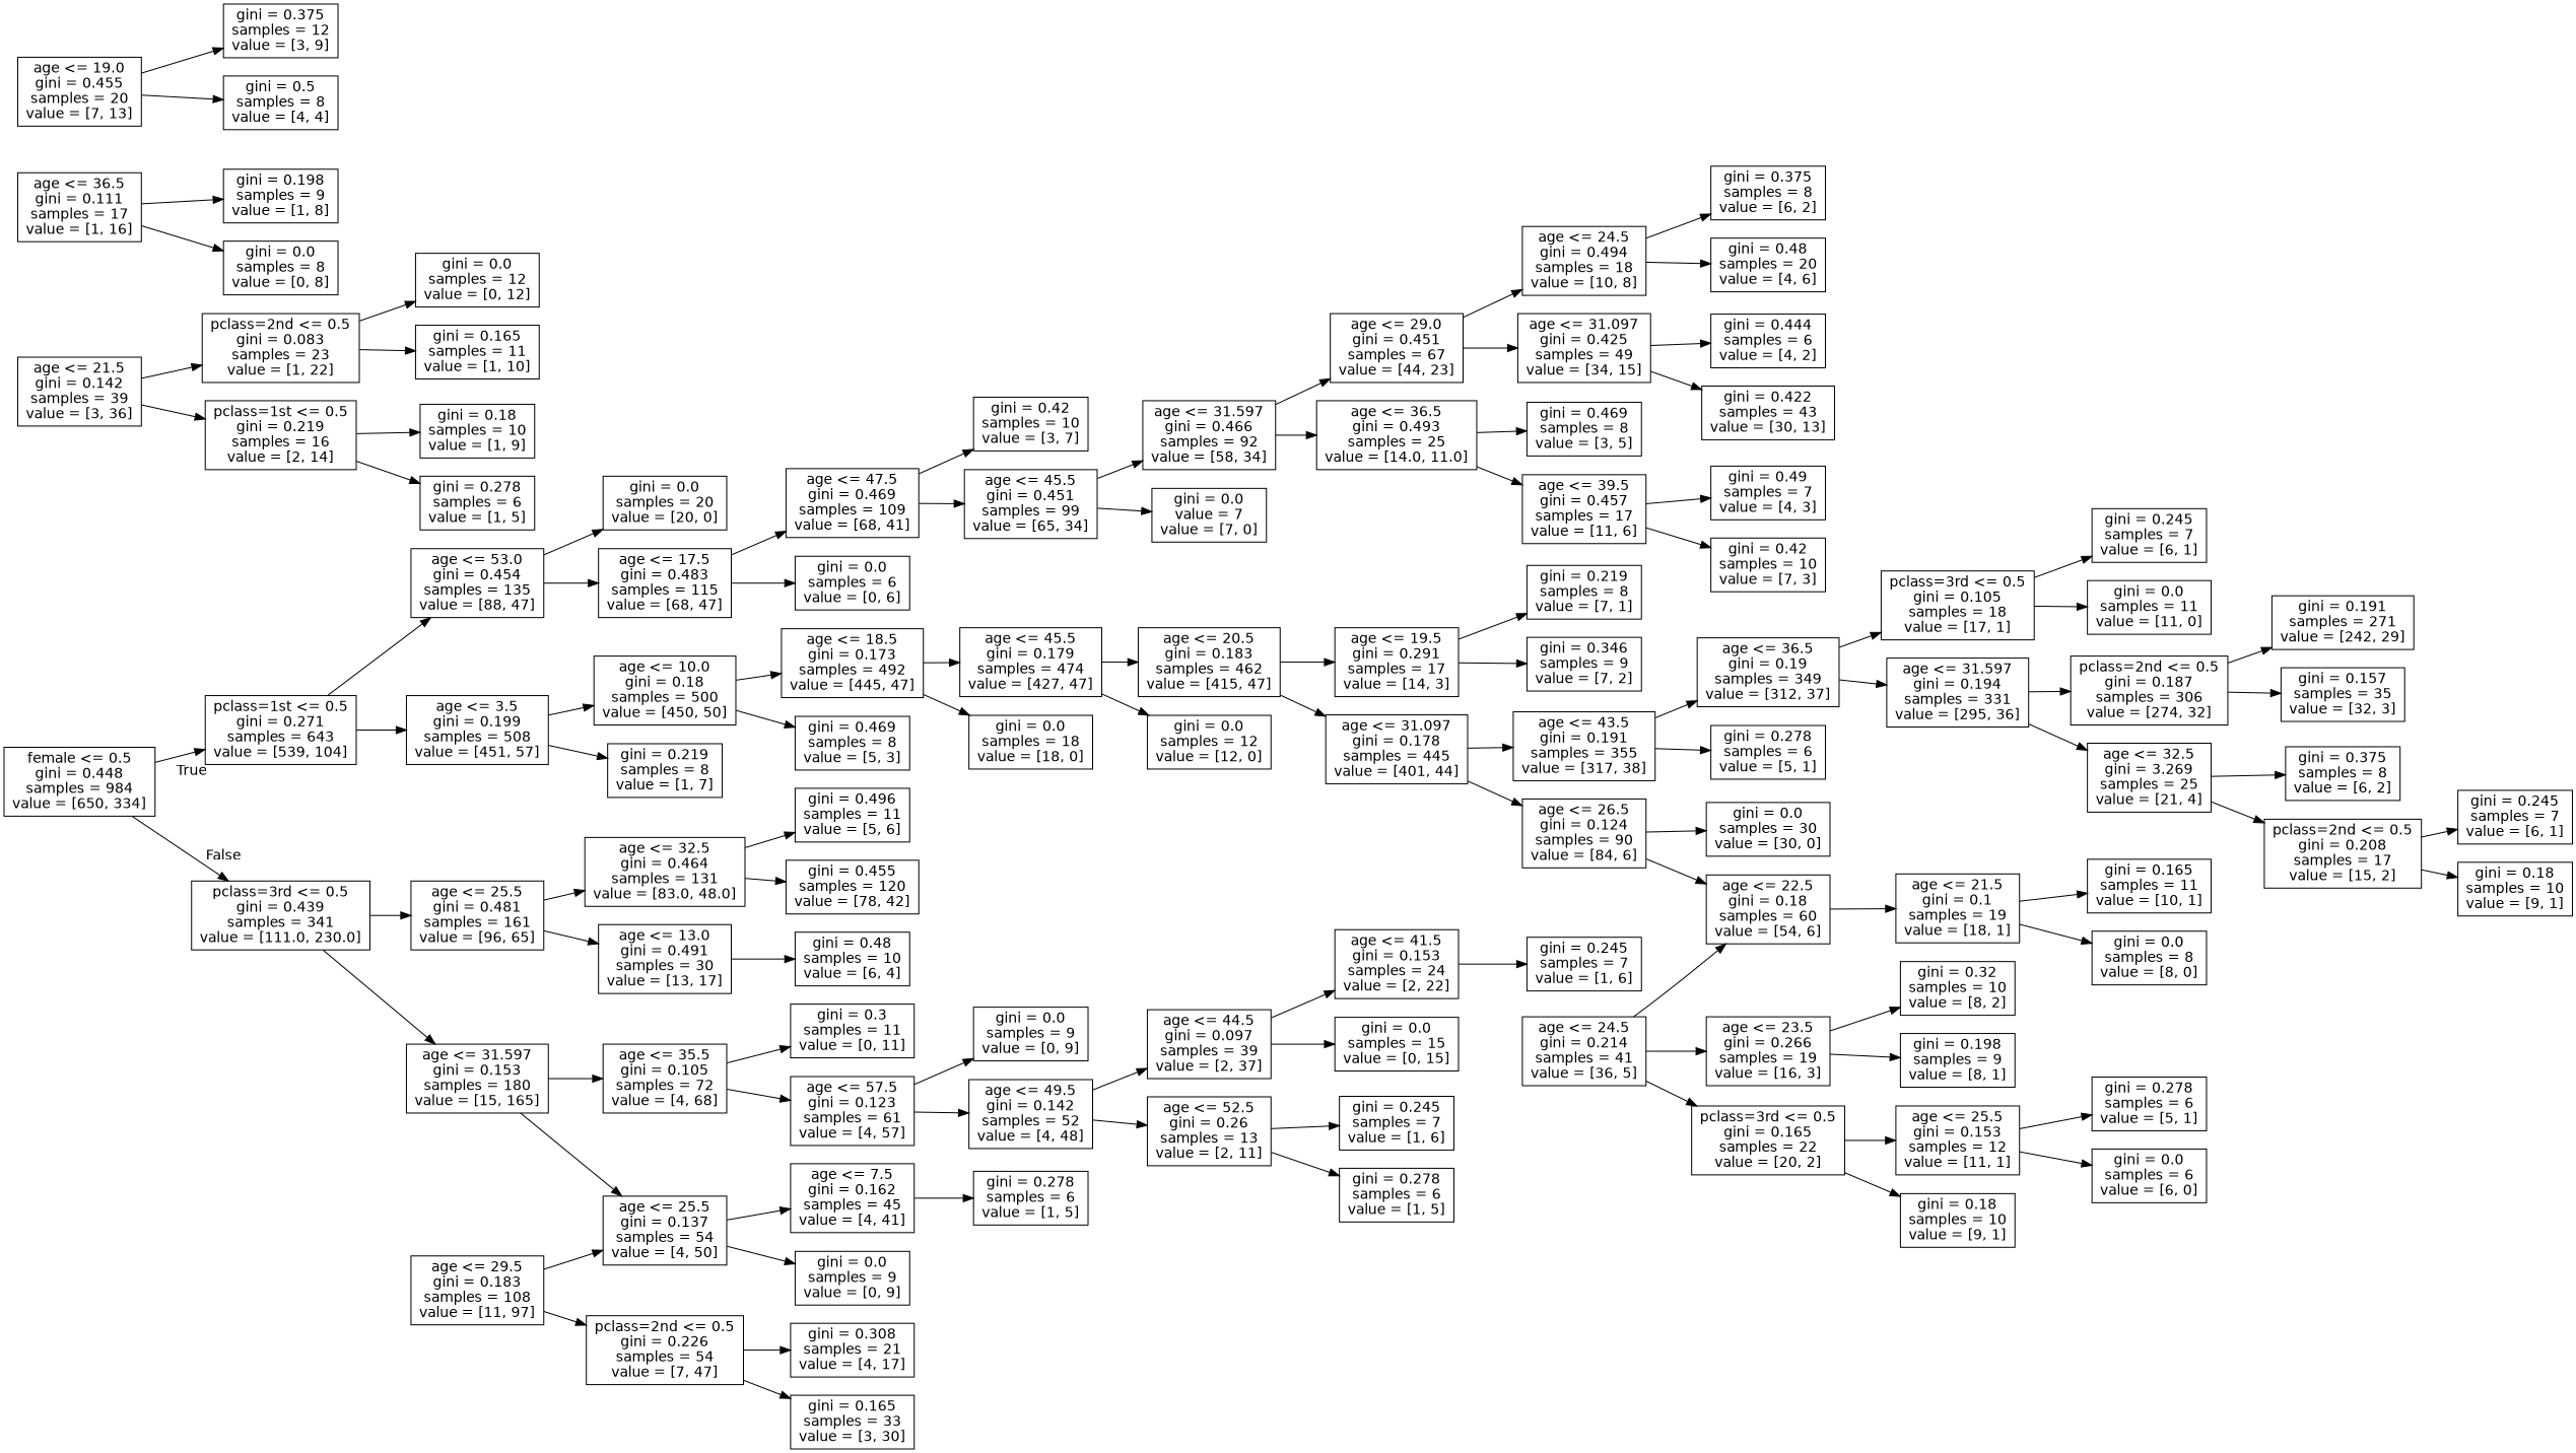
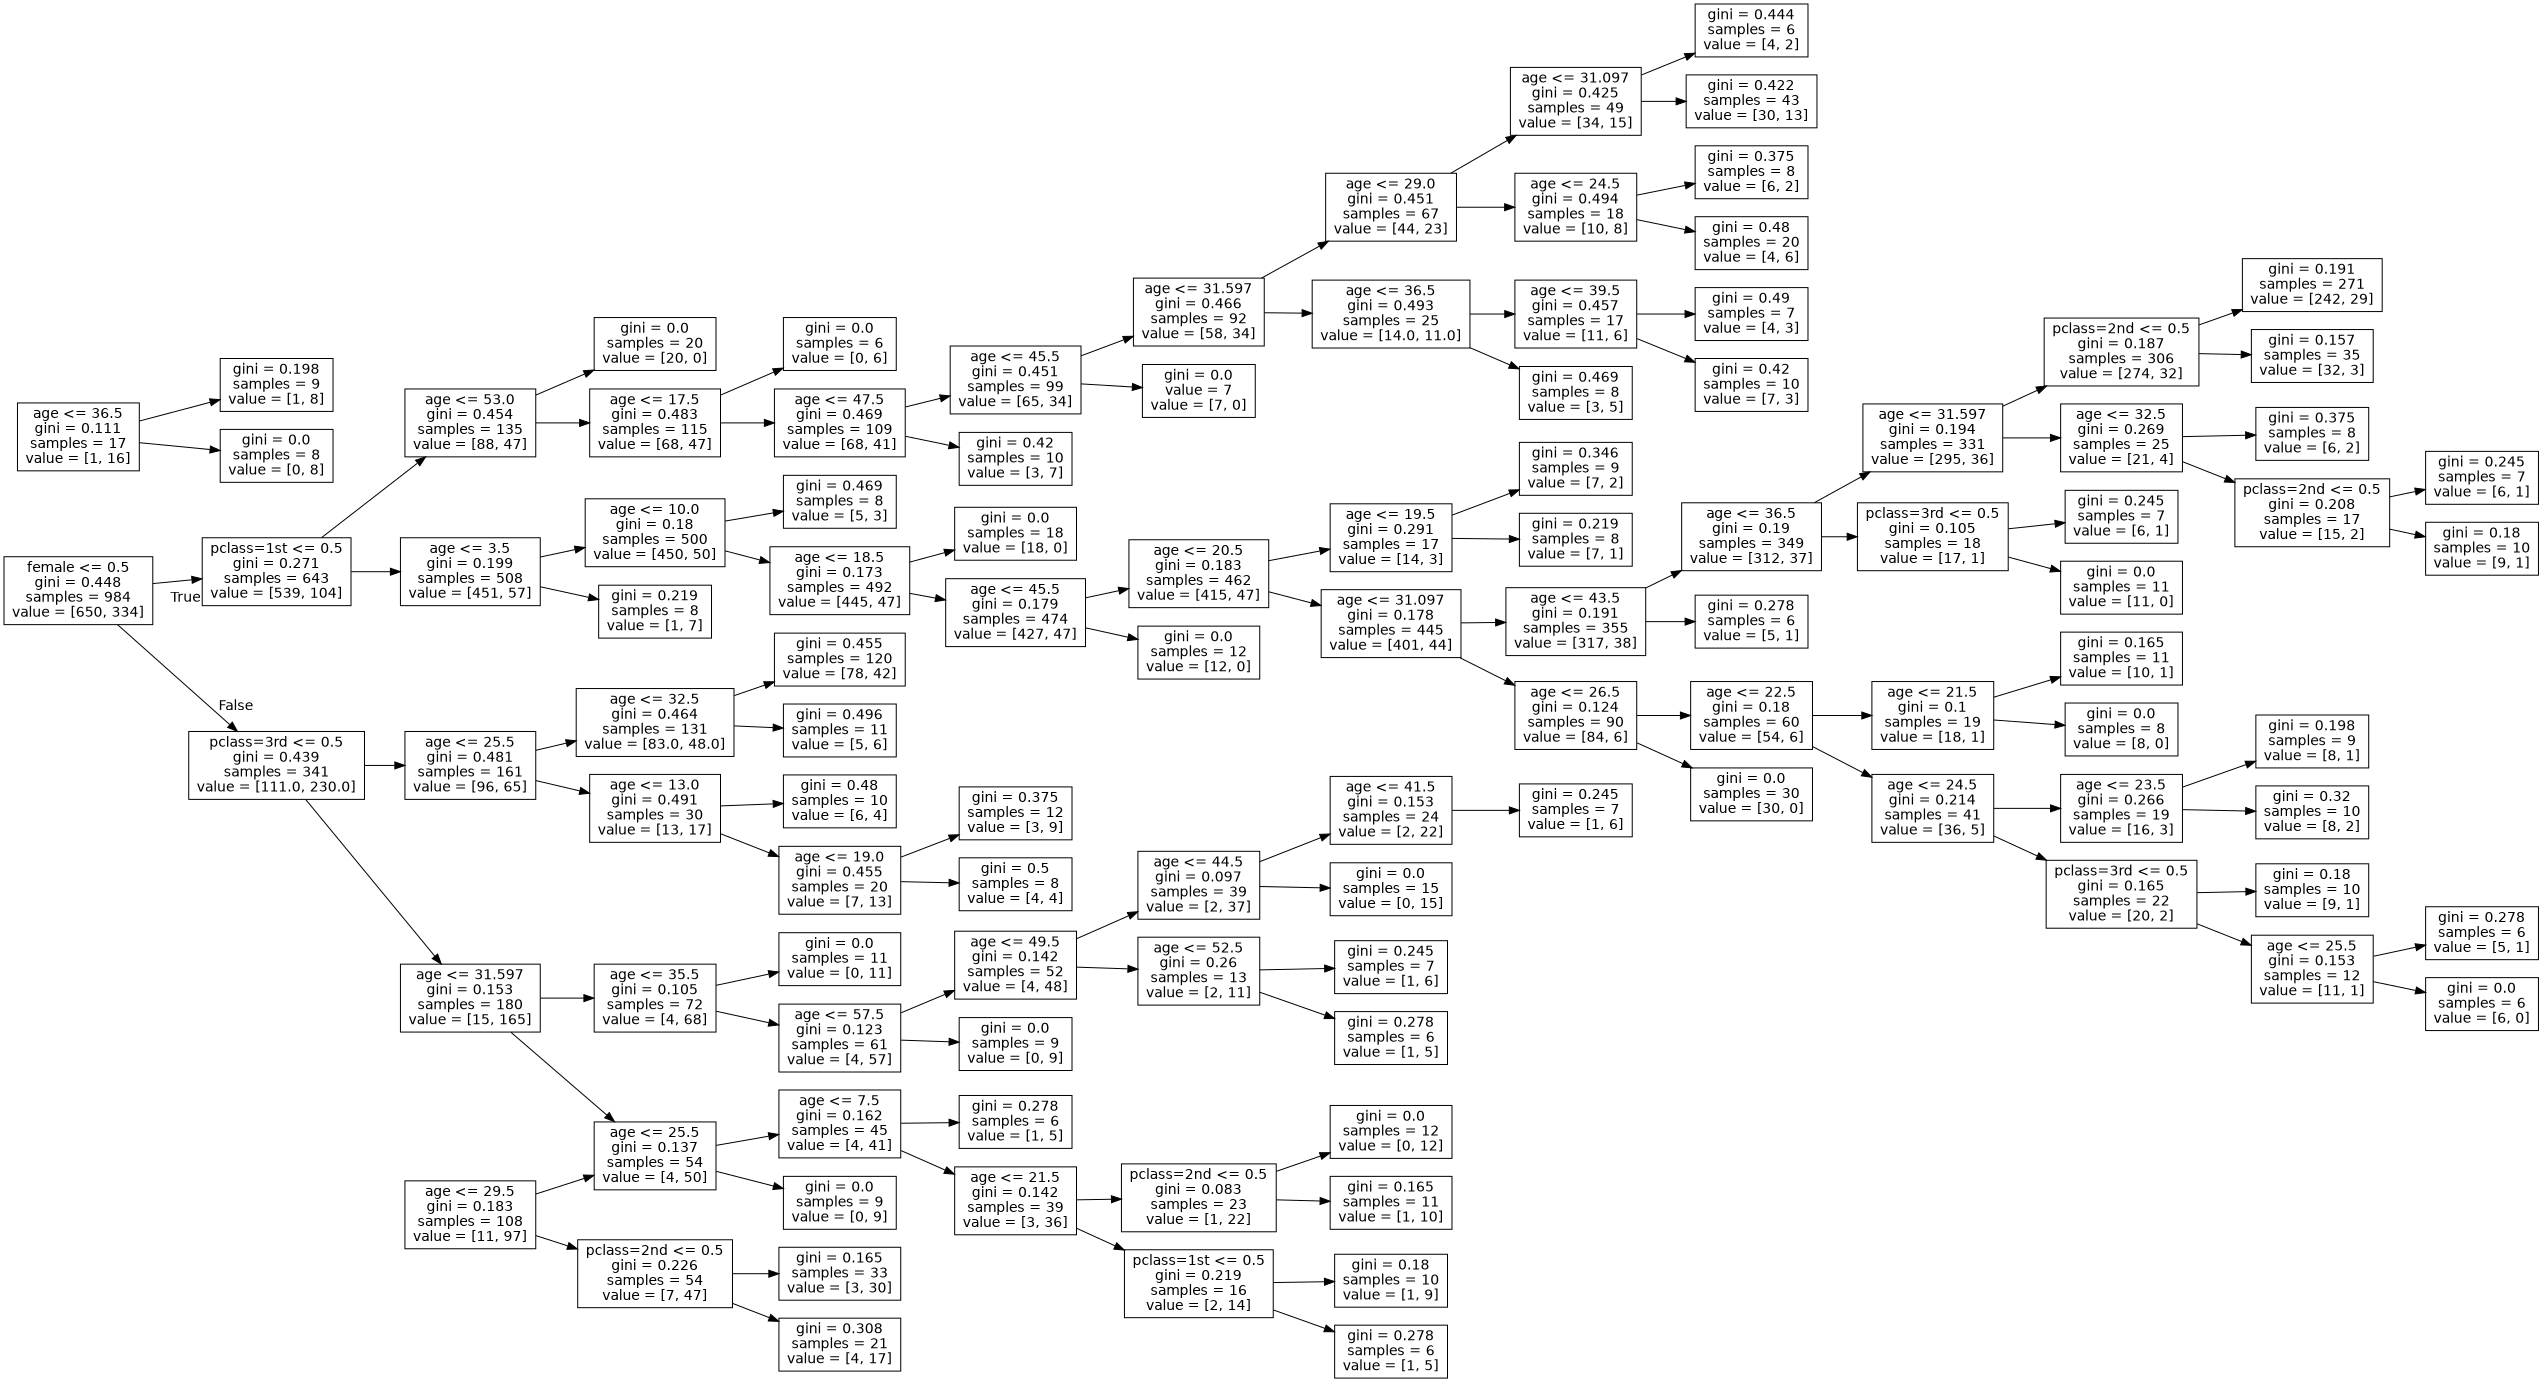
  digraph {
    rankdir=LR
    node [fontname=helvetica shape=box]
    edge [fontname=helvetica]
    n1 [label="female <= 0.5\ngini = 0.448\nsamples = 984\nvalue = [650, 334]"]
    n2 [label="pclass=1st <= 0.5\ngini = 0.271\nsamples = 643\nvalue = [539, 104]"]
    n3 [label="pclass=3rd <= 0.5\ngini = 0.439\nsamples = 341\nvalue = [111.0, 230.0]"]
    n4 [label="age <= 3.5\ngini = 0.199\nsamples = 508\nvalue = [451, 57]"]
    n5 [label="age <= 53.0\ngini = 0.454\nsamples = 135\nvalue = [88, 47]"]
    n6 [label="age <= 31.597\ngini = 0.153\nsamples = 180\nvalue = [15, 165]"]
    n7 [label="age <= 25.5\ngini = 0.481\nsamples = 161\nvalue = [96, 65]"]
    n8 [label="gini = 0.219\nsamples = 8\nvalue = [1, 7]"]
    n9 [label="age <= 10.0\ngini = 0.18\nsamples = 500\nvalue = [450, 50]"]
    n10 [label="age <= 17.5\ngini = 0.483\nsamples = 115\nvalue = [68, 47]"]
    n11 [label="gini = 0.0\nsamples = 20\nvalue = [20, 0]"]
    n12 [label="gini = 0.469\nsamples = 8\nvalue = [5, 3]"]
    n13 [label="age <= 18.5\ngini = 0.173\nsamples = 492\nvalue = [445, 47]"]
    n14 [label="gini = 0.0\nsamples = 18\nvalue = [18, 0]"]
    n15 [label="age <= 45.5\ngini = 0.179\nsamples = 474\nvalue = [427, 47]"]
    n16 [label="age <= 20.5\ngini = 0.183\nsamples = 462\nvalue = [415, 47]"]
    n17 [label="gini = 0.0\nsamples = 12\nvalue = [12, 0]"]
    n18 [label="age <= 19.5\ngini = 0.291\nsamples = 17\nvalue = [14, 3]"]
    n19 [label="age <= 31.097\ngini = 0.178\nsamples = 445\nvalue = [401, 44]"]
    n20 [label="gini = 0.219\nsamples = 8\nvalue = [7, 1]"]
    n21 [label="gini = 0.346\nsamples = 9\nvalue = [7, 2]"]
    n22 [label="age <= 26.5\ngini = 0.124\nsamples = 90\nvalue = [84, 6]"]
    n23 [label="age <= 43.5\ngini = 0.191\nsamples = 355\nvalue = [317, 38]"]
    n24 [label="age <= 22.5\ngini = 0.18\nsamples = 60\nvalue = [54, 6]"]
    n25 [label="gini = 0.0\nsamples = 30\nvalue = [30, 0]"]
    n26 [label="age <= 36.5\ngini = 0.19\nsamples = 349\nvalue = [312, 37]"]
    n27 [label="gini = 0.278\nsamples = 6\nvalue = [5, 1]"]
    n28 [label="age <= 21.5\ngini = 0.1\nsamples = 19\nvalue = [18, 1]"]
    n29 [label="age <= 24.5\ngini = 0.214\nsamples = 41\nvalue = [36, 5]"]
    n30 [label="gini = 0.165\nsamples = 11\nvalue = [10, 1]"]
    n31 [label="gini = 0.0\nsamples = 8\nvalue = [8, 0]"]
    n32 [label="age <= 23.5\ngini = 0.266\nsamples = 19\nvalue = [16, 3]"]
    n33 [label="pclass=3rd <= 0.5\ngini = 0.165\nsamples = 22\nvalue = [20, 2]"]
    n34 [label="gini = 0.198\nsamples = 9\nvalue = [8, 1]"]
    n35 [label="gini = 0.32\nsamples = 10\nvalue = [8, 2]"]
    n36 [label="gini = 0.18\nsamples = 10\nvalue = [9, 1]"]
    n37 [label="age <= 25.5\ngini = 0.153\nsamples = 12\nvalue = [11, 1]"]
    n38 [label="gini = 0.278\nsamples = 6\nvalue = [5, 1]"]
    n39 [label="gini = 0.0\nsamples = 6\nvalue = [6, 0]"]
    n40 [label="age <= 31.597\ngini = 0.194\nsamples = 331\nvalue = [295, 36]"]
    n41 [label="pclass=3rd <= 0.5\ngini = 0.105\nsamples = 18\nvalue = [17, 1]"]
    n42 [label="pclass=2nd <= 0.5\ngini = 0.187\nsamples = 306\nvalue = [274, 32]"]
-   n43 [label="age <= 32.5\ngini = 3.269\nsamples = 25\nvalue = [21, 4]"]
+   n43 [label="age <= 32.5\ngini = 0.269\nsamples = 25\nvalue = [21, 4]"]
    n44 [label="gini = 0.245\nsamples = 7\nvalue = [6, 1]"]
    n45 [label="gini = 0.0\nsamples = 11\nvalue = [11, 0]"]
    n46 [label="gini = 0.191\nsamples = 271\nvalue = [242, 29]"]
    n47 [label="gini = 0.157\nsamples = 35\nvalue = [32, 3]"]
    n48 [label="gini = 0.375\nsamples = 8\nvalue = [6, 2]"]
    n49 [label="pclass=2nd <= 0.5\ngini = 0.208\nsamples = 17\nvalue = [15, 2]"]
    n50 [label="gini = 0.245\nsamples = 7\nvalue = [6, 1]"]
    n51 [label="gini = 0.18\nsamples = 10\nvalue = [9, 1]"]
    n52 [label="gini = 0.0\nsamples = 6\nvalue = [0, 6]"]
    n53 [label="age <= 47.5\ngini = 0.469\nsamples = 109\nvalue = [68, 41]"]
    n54 [label="age <= 45.5\ngini = 0.451\nsamples = 99\nvalue = [65, 34]"]
    n55 [label="gini = 0.42\nsamples = 10\nvalue = [3, 7]"]
    n56 [label="age <= 31.597\ngini = 0.466\nsamples = 92\nvalue = [58, 34]"]
    n57 [label="gini = 0.0\nvalue = 7\nvalue = [7, 0]"]
    n58 [label="age <= 29.0\ngini = 0.451\nsamples = 67\nvalue = [44, 23]"]
    n59 [label="age <= 36.5\ngini = 0.493\nsamples = 25\nvalue = [14.0, 11.0]"]
    n60 [label="age <= 24.5\ngini = 0.494\nsamples = 18\nvalue = [10, 8]"]
    n61 [label="age <= 31.097\ngini = 0.425\nsamples = 49\nvalue = [34, 15]"]
    n62 [label="gini = 0.469\nsamples = 8\nvalue = [3, 5]"]
    n63 [label="age <= 39.5\ngini = 0.457\nsamples = 17\nvalue = [11, 6]"]
    n64 [label="gini = 0.375\nsamples = 8\nvalue = [6, 2]"]
    n65 [label="gini = 0.48\nsamples = 20\nvalue = [4, 6]"]
    n66 [label="gini = 0.444\nsamples = 6\nvalue = [4, 2]"]
    n67 [label="gini = 0.422\nsamples = 43\nvalue = [30, 13]"]
    n68 [label="gini = 0.49\nsamples = 7\nvalue = [4, 3]"]
    n69 [label="gini = 0.42\nsamples = 10\nvalue = [7, 3]"]
    n70 [label="age <= 35.5\ngini = 0.105\nsamples = 72\nvalue = [4, 68]"]
    n71 [label="age <= 25.5\ngini = 0.137\nsamples = 54\nvalue = [4, 50]"]
    n72 [label="age <= 13.0\ngini = 0.491\nsamples = 30\nvalue = [13, 17]"]
    n73 [label="age <= 32.5\ngini = 0.464\nsamples = 131\nvalue = [83.0, 48.0]"]
    n74 [label="age <= 29.5\ngini = 0.183\nsamples = 108\nvalue = [11, 97]"]
    n75 [label="pclass=2nd <= 0.5\ngini = 0.226\nsamples = 54\nvalue = [7, 47]"]
-   n76 [label="gini = 0.3\nsamples = 11\nvalue = [0, 11]"]
+   n76 [label="gini = 0.0\nsamples = 11\nvalue = [0, 11]"]
    n77 [label="age <= 57.5\ngini = 0.123\nsamples = 61\nvalue = [4, 57]"]
    n78 [label="age <= 7.5\ngini = 0.162\nsamples = 45\nvalue = [4, 41]"]
    n79 [label="gini = 0.0\nsamples = 9\nvalue = [0, 9]"]
    n80 [label="gini = 0.165\nsamples = 33\nvalue = [3, 30]"]
    n81 [label="gini = 0.308\nsamples = 21\nvalue = [4, 17]"]
    n82 [label="gini = 0.278\nsamples = 6\nvalue = [1, 5]"]
    n83 [label="age <= 21.5\ngini = 0.142\nsamples = 39\nvalue = [3, 36]"]
    n84 [label="pclass=2nd <= 0.5\ngini = 0.083\nsamples = 23\nvalue = [1, 22]"]
    n85 [label="pclass=1st <= 0.5\ngini = 0.219\nsamples = 16\nvalue = [2, 14]"]
    n86 [label="gini = 0.0\nsamples = 12\nvalue = [0, 12]"]
    n87 [label="gini = 0.165\nsamples = 11\nvalue = [1, 10]"]
    n88 [label="gini = 0.18\nsamples = 10\nvalue = [1, 9]"]
    n89 [label="gini = 0.278\nsamples = 6\nvalue = [1, 5]"]
    n90 [label="age <= 49.5\ngini = 0.142\nsamples = 52\nvalue = [4, 48]"]
    n91 [label="gini = 0.0\nsamples = 9\nvalue = [0, 9]"]
    n92 [label="age <= 44.5\ngini = 0.097\nsamples = 39\nvalue = [2, 37]"]
    n93 [label="age <= 52.5\ngini = 0.26\nsamples = 13\nvalue = [2, 11]"]
    n94 [label="age <= 41.5\ngini = 0.153\nsamples = 24\nvalue = [2, 22]"]
    n95 [label="gini = 0.0\nsamples = 15\nvalue = [0, 15]"]
    n96 [label="gini = 0.245\nsamples = 7\nvalue = [1, 6]"]
    n97 [label="gini = 0.278\nsamples = 6\nvalue = [1, 5]"]
    n98 [label="gini = 0.245\nsamples = 7\nvalue = [1, 6]"]
    n99 [label="age <= 36.5\ngini = 0.111\nsamples = 17\nvalue = [1, 16]"]
    n100 [label="gini = 0.198\nsamples = 9\nvalue = [1, 8]"]
    n101 [label="gini = 0.0\nsamples = 8\nvalue = [0, 8]"]
    n102 [label="gini = 0.48\nsamples = 10\nvalue = [6, 4]"]
    n103 [label="age <= 19.0\ngini = 0.455\nsamples = 20\nvalue = [7, 13]"]
    n104 [label="gini = 0.455\nsamples = 120\nvalue = [78, 42]"]
    n105 [label="gini = 0.496\nsamples = 11\nvalue = [5, 6]"]
    n106 [label="gini = 0.375\nsamples = 12\nvalue = [3, 9]"]
    n107 [label="gini = 0.5\nsamples = 8\nvalue = [4, 4]"]
    n1 -> n2 [headlabel=True labelangle=45 labeldistance=2.5]
    n1 -> n3 [headlabel=False labelangle=-45 labeldistance=2.5]
    n2 -> n4
    n2 -> n5
    n3 -> n6
    n3 -> n7
    n4 -> n8
    n4 -> n9
    n5 -> n10
    n5 -> n11
    n6 -> n70
    n6 -> n71
    n7 -> n72
    n7 -> n73
    n9 -> n12
    n9 -> n13
    n10 -> n52
    n10 -> n53
    n13 -> n14
    n13 -> n15
    n15 -> n16
    n15 -> n17
    n16 -> n18
    n16 -> n19
    n18 -> n20
    n18 -> n21
    n19 -> n22
    n19 -> n23
    n22 -> n24
    n22 -> n25
    n23 -> n26
    n23 -> n27
    n24 -> n28
-   n29 -> n24
+   n24 -> n29
    n26 -> n40
    n26 -> n41
    n28 -> n30
    n28 -> n31
    n29 -> n32
    n29 -> n33
    n32 -> n34
    n32 -> n35
    n33 -> n36
    n33 -> n37
    n37 -> n38
    n37 -> n39
    n40 -> n42
    n40 -> n43
    n41 -> n44
    n41 -> n45
    n42 -> n46
    n42 -> n47
    n43 -> n48
    n43 -> n49
    n49 -> n50
    n49 -> n51
    n53 -> n54
    n53 -> n55
    n54 -> n56
    n54 -> n57
    n56 -> n58
    n56 -> n59
    n58 -> n60
    n58 -> n61
    n59 -> n62
    n59 -> n63
    n60 -> n64
    n60 -> n65
    n61 -> n66
    n61 -> n67
    n63 -> n68
    n63 -> n69
    n70 -> n76
    n70 -> n77
    n71 -> n78
    n71 -> n79
    n72 -> n102
+   n72 -> n103
    n73 -> n104
    n73 -> n105
    n74 -> n71
    n74 -> n75
    n75 -> n80
    n75 -> n81
    n77 -> n90
    n77 -> n91
    n78 -> n82
+   n78 -> n83
    n83 -> n84
    n83 -> n85
    n84 -> n86
    n84 -> n87
    n85 -> n88
    n85 -> n89
    n90 -> n92
    n90 -> n93
    n92 -> n94
    n92 -> n95
    n93 -> n96
    n93 -> n97
    n94 -> n98
    n99 -> n100
    n99 -> n101
    n103 -> n106
    n103 -> n107
  }
